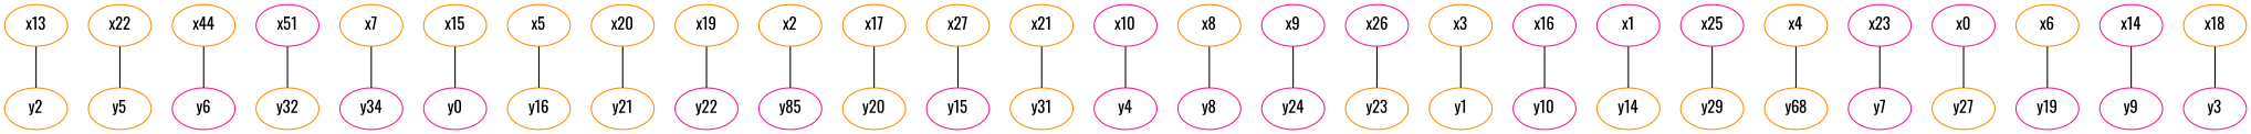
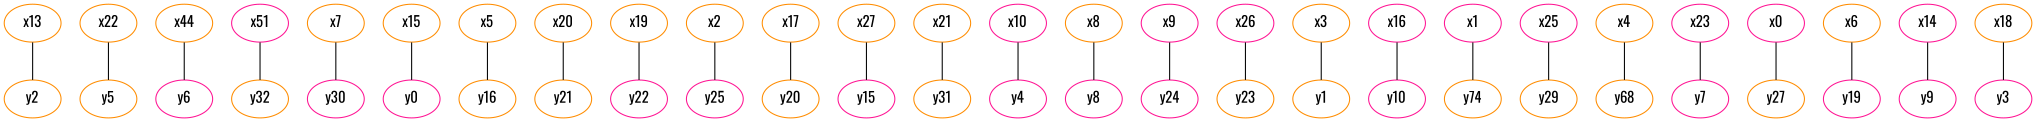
  strict graph {
    fontname=Oswald
    node [color=darkorange fontname=Oswald]
    edge [fontname=Oswald]
    x13
    y2
    x22
    y5
    n5 [label=x44]
    y6 [color=deeppink]
    n7 [color=deeppink label=x51]
    n8 [label=y32]
-   y30 [color=deeppink label=y34]
+   y30 [color=deeppink]
    x7
    y0 [color=deeppink]
    x15
    x5
    y16
    x20
    y21
    y22 [color=deeppink]
    x19
-   y25 [color=deeppink label=y85]
+   y25 [color=deeppink]
    x2
    x17
    y20
    y15 [color=deeppink]
    x27
    x21
    y31
    x10 [color=deeppink]
    y4 [color=deeppink]
    y8 [color=deeppink]
    x8
    x9 [color=deeppink]
    y24 [color=deeppink]
    x26 [color=deeppink]
    y23
    x3
    y1
    x16 [color=deeppink]
    y10 [color=deeppink]
    x1 [color=deeppink]
-   y14
+   y14 [label=y74]
    x25 [color=deeppink]
    y29
    n43 [label=y68]
    x4
    x23 [color=deeppink]
    y7 [color=deeppink]
    x0 [color=deeppink]
    y27
    y19 [color=deeppink]
    x6
    x14 [color=deeppink]
    y9 [color=deeppink]
    y3 [color=deeppink]
    x18
    x13 -- y2
    x22 -- y5
    n5 -- y6
    n7 -- n8
    x7 -- y30
    x15 -- y0
    x5 -- y16
    x20 -- y21
    x19 -- y22
    x2 -- y25
    x17 -- y20
    x27 -- y15
    x21 -- y31
    x10 -- y4
    x8 -- y8
    x9 -- y24
    x26 -- y23
    x3 -- y1
    x16 -- y10
    x1 -- y14
    x25 -- y29
    x4 -- n43
    x23 -- y7
    x0 -- y27
    x6 -- y19
    x14 -- y9
    x18 -- y3
  }
